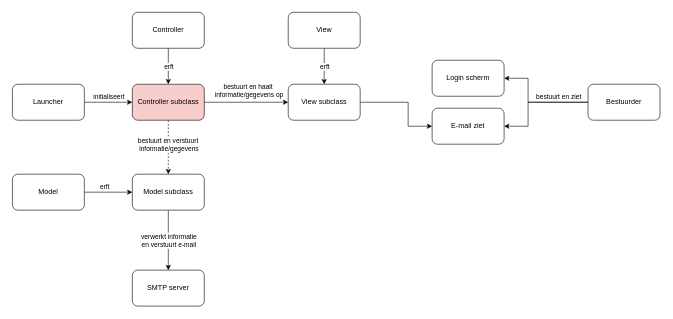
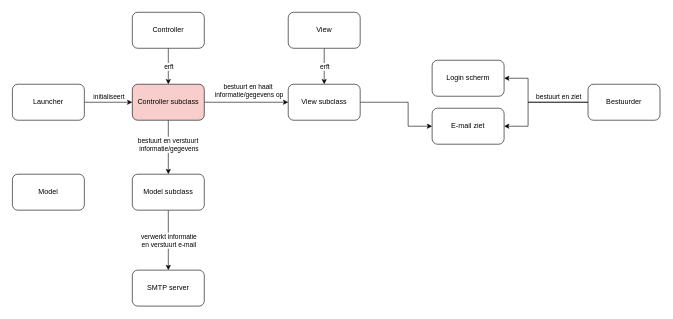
  <mxCell id="0" />
  <mxCell id="1" parent="0" />
  <mxCell id="2" value="SMTP server" style="rounded=1;whiteSpace=wrap;html=1;" parent="1" vertex="1"><mxGeometry x="220" y="450" width="120" height="60" as="geometry" /></mxCell>
  <mxCell id="3" value="Login scherm" style="rounded=1;whiteSpace=wrap;html=1;" parent="1" vertex="1"><mxGeometry x="720" y="100" width="120" height="60" as="geometry" /></mxCell>
  <mxCell id="4" value="E-mail ziet" style="rounded=1;whiteSpace=wrap;html=1;" parent="1" vertex="1"><mxGeometry x="720" y="180" width="120" height="60" as="geometry" /></mxCell>
- <mxCell id="5" style="edgeStyle=orthogonalEdgeStyle;rounded=0;orthogonalLoop=1;jettySize=auto;html=1;" edge="1" parent="1" source="7" target="26"><mxGeometry relative="1" as="geometry" /></mxCell>
- <mxCell id="6" value="erft" style="edgeLabel;html=1;align=center;verticalAlign=middle;resizable=0;points=[];" vertex="1" connectable="0" parent="5"><mxGeometry x="-0.175" y="-1" relative="1" as="geometry"><mxPoint y="-11" as="offset" /></mxGeometry></mxCell>
  <mxCell id="7" value="Model" style="rounded=1;whiteSpace=wrap;html=1;" parent="1" vertex="1"><mxGeometry x="20" y="290" width="120" height="60" as="geometry" /></mxCell>
  <mxCell id="8" style="edgeStyle=orthogonalEdgeStyle;rounded=0;orthogonalLoop=1;jettySize=auto;html=1;" edge="1" parent="1" source="10" target="23"><mxGeometry relative="1" as="geometry" /></mxCell>
  <mxCell id="9" value="erft" style="edgeLabel;html=1;align=center;verticalAlign=middle;resizable=0;points=[];" vertex="1" connectable="0" parent="8"><mxGeometry x="-0.1" y="-3" relative="1" as="geometry"><mxPoint x="3" y="3" as="offset" /></mxGeometry></mxCell>
  <mxCell id="10" value="View" style="rounded=1;whiteSpace=wrap;html=1;" parent="1" vertex="1"><mxGeometry x="480" y="20" width="120" height="60" as="geometry" /></mxCell>
  <mxCell id="11" style="edgeStyle=orthogonalEdgeStyle;rounded=0;orthogonalLoop=1;jettySize=auto;html=1;" edge="1" parent="1" source="13" target="21"><mxGeometry relative="1" as="geometry" /></mxCell>
  <mxCell id="12" value="erft" style="edgeLabel;html=1;align=center;verticalAlign=middle;resizable=0;points=[];" vertex="1" connectable="0" parent="11"><mxGeometry x="-0.2" y="-1" relative="1" as="geometry"><mxPoint x="1" y="6" as="offset" /></mxGeometry></mxCell>
  <mxCell id="13" value="Controller" style="rounded=1;whiteSpace=wrap;html=1;" parent="1" vertex="1"><mxGeometry x="220" y="20" width="120" height="60" as="geometry" /></mxCell>
  <mxCell id="14" style="edgeStyle=orthogonalEdgeStyle;rounded=0;orthogonalLoop=1;jettySize=auto;html=1;" parent="1" source="16" target="21" edge="1"><mxGeometry relative="1" as="geometry" /></mxCell>
  <mxCell id="15" value="initialiseert" style="edgeLabel;html=1;align=center;verticalAlign=middle;resizable=0;points=[];" parent="14" vertex="1" connectable="0"><mxGeometry x="0.15" y="-3" relative="1" as="geometry"><mxPoint x="-6" y="-13" as="offset" /></mxGeometry></mxCell>
  <mxCell id="16" value="Launcher" style="rounded=1;whiteSpace=wrap;html=1;" parent="1" vertex="1"><mxGeometry x="20" y="140" width="120" height="60" as="geometry" /></mxCell>
  <mxCell id="17" style="edgeStyle=orthogonalEdgeStyle;rounded=0;orthogonalLoop=1;jettySize=auto;html=1;" parent="1" source="21" target="23" edge="1"><mxGeometry relative="1" as="geometry" /></mxCell>
  <mxCell id="18" value="bestuurt en haalt&lt;div&gt;&amp;nbsp;informatie/gegevens op&lt;/div&gt;" style="edgeLabel;html=1;align=center;verticalAlign=middle;resizable=0;points=[];" parent="17" vertex="1" connectable="0"><mxGeometry x="0.025" y="-1" relative="1" as="geometry"><mxPoint y="-21" as="offset" /></mxGeometry></mxCell>
- <mxCell id="19" style="edgeStyle=orthogonalEdgeStyle;rounded=0;orthogonalLoop=1;jettySize=auto;html=1;dashed=1;" parent="1" source="21" target="26" edge="1"><mxGeometry relative="1" as="geometry" /></mxCell>
+ <mxCell id="19" style="edgeStyle=orthogonalEdgeStyle;rounded=0;orthogonalLoop=1;jettySize=auto;html=1;" parent="1" source="21" target="26" edge="1"><mxGeometry relative="1" as="geometry" /></mxCell>
  <mxCell id="20" value="bestuurt en verstuurt&amp;nbsp;&lt;div&gt;informatie/gegevens&lt;/div&gt;" style="edgeLabel;html=1;align=center;verticalAlign=middle;resizable=0;points=[];" parent="19" vertex="1" connectable="0"><mxGeometry x="-0.3" y="1" relative="1" as="geometry"><mxPoint x="-1" y="9" as="offset" /></mxGeometry></mxCell>
  <mxCell id="21" value="Controller subclass" style="rounded=1;whiteSpace=wrap;html=1;fillColor=#f8cecc;" parent="1" vertex="1"><mxGeometry x="220" y="140" width="120" height="60" as="geometry" /></mxCell>
  <mxCell id="22" style="edgeStyle=orthogonalEdgeStyle;rounded=0;orthogonalLoop=1;jettySize=auto;html=1;entryX=0;entryY=0.5;entryDx=0;entryDy=0;" parent="1" source="23" target="4" edge="1"><mxGeometry relative="1" as="geometry"><Array as="points"><mxPoint x="680" y="170" /><mxPoint x="680" y="210" /></Array></mxGeometry></mxCell>
  <mxCell id="23" value="View subclass" style="rounded=1;whiteSpace=wrap;html=1;" parent="1" vertex="1"><mxGeometry x="480" y="140" width="120" height="60" as="geometry" /></mxCell>
  <mxCell id="24" style="edgeStyle=orthogonalEdgeStyle;rounded=0;orthogonalLoop=1;jettySize=auto;html=1;" parent="1" source="26" target="2" edge="1"><mxGeometry relative="1" as="geometry" /></mxCell>
  <mxCell id="25" value="verwerkt informatie&lt;div&gt;&lt;div&gt;en verstuurt e-mail&lt;/div&gt;&lt;/div&gt;" style="edgeLabel;html=1;align=center;verticalAlign=middle;resizable=0;points=[];" parent="24" vertex="1" connectable="0"><mxGeometry x="-0.2" y="-1" relative="1" as="geometry"><mxPoint x="1" y="10" as="offset" /></mxGeometry></mxCell>
  <mxCell id="26" value="Model subclass" style="rounded=1;whiteSpace=wrap;html=1;" parent="1" vertex="1"><mxGeometry x="220" y="290" width="120" height="60" as="geometry" /></mxCell>
  <mxCell id="27" style="edgeStyle=orthogonalEdgeStyle;rounded=0;orthogonalLoop=1;jettySize=auto;html=1;entryX=1;entryY=0.5;entryDx=0;entryDy=0;" parent="1" source="30" target="3" edge="1"><mxGeometry relative="1" as="geometry"><Array as="points"><mxPoint x="880" y="170" /><mxPoint x="880" y="130" /></Array></mxGeometry></mxCell>
  <mxCell id="28" style="edgeStyle=orthogonalEdgeStyle;rounded=0;orthogonalLoop=1;jettySize=auto;html=1;entryX=1;entryY=0.5;entryDx=0;entryDy=0;" parent="1" source="30" target="4" edge="1"><mxGeometry relative="1" as="geometry"><Array as="points"><mxPoint x="880" y="170" /><mxPoint x="880" y="210" /></Array></mxGeometry></mxCell>
  <mxCell id="29" value="bestuurt en ziet" style="edgeLabel;html=1;align=center;verticalAlign=middle;resizable=0;points=[];" parent="28" vertex="1" connectable="0"><mxGeometry x="-0.562" relative="1" as="geometry"><mxPoint x="-11" y="-10" as="offset" /></mxGeometry></mxCell>
  <mxCell id="30" value="Bestuurder" style="rounded=1;whiteSpace=wrap;html=1;" parent="1" vertex="1"><mxGeometry x="980" y="140" width="120" height="60" as="geometry" /></mxCell>
  <mxCell id="31" style="edgeStyle=orthogonalEdgeStyle;rounded=0;orthogonalLoop=1;jettySize=auto;html=1;exitX=0.5;exitY=1;exitDx=0;exitDy=0;" edge="1" parent="1" source="13" target="13"><mxGeometry relative="1" as="geometry" /></mxCell>
